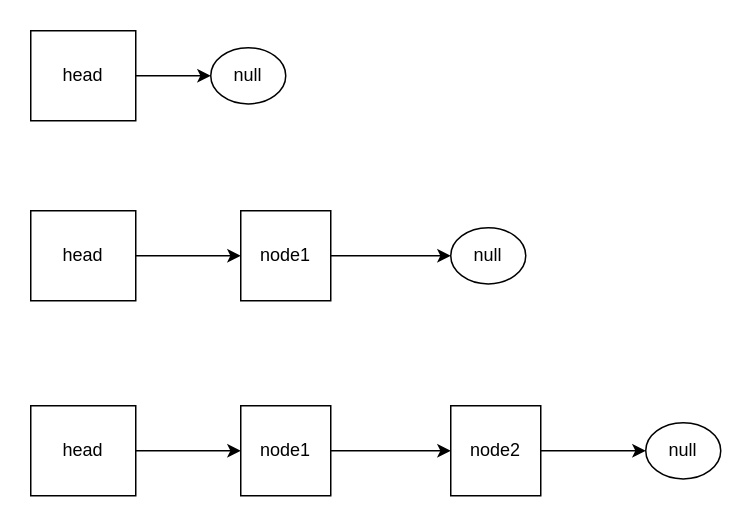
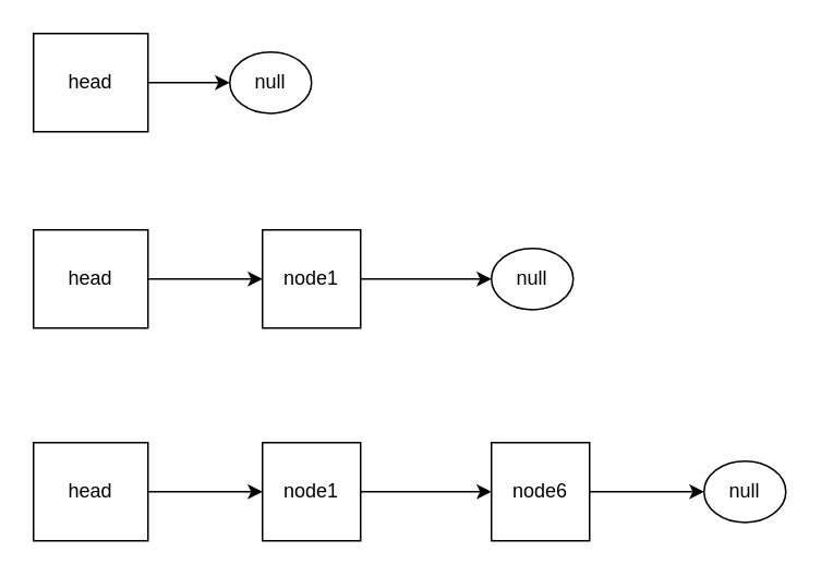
  <mxCell id="0" />
  <mxCell id="1" parent="0" />
  <mxCell id="2" style="edgeStyle=none;html=1;exitX=1;exitY=0.5;exitDx=0;exitDy=0;entryX=0;entryY=0.5;entryDx=0;entryDy=0;" edge="1" parent="1" source="3" target="9"><mxGeometry relative="1" as="geometry" /></mxCell>
  <mxCell id="3" value="node1" style="rounded=0;whiteSpace=wrap;html=1;" parent="1" vertex="1"><mxGeometry x="160" y="270" width="60" height="60" as="geometry" /></mxCell>
  <mxCell id="4" value="null" style="ellipse;whiteSpace=wrap;html=1;" parent="1" vertex="1"><mxGeometry x="430" y="281.25" width="50" height="37.5" as="geometry" /></mxCell>
  <mxCell id="5" style="edgeStyle=none;html=1;exitX=1;exitY=0.5;exitDx=0;exitDy=0;entryX=0;entryY=0.5;entryDx=0;entryDy=0;" parent="1" source="6" target="7" edge="1"><mxGeometry relative="1" as="geometry" /></mxCell>
  <mxCell id="6" value="head" style="rounded=0;whiteSpace=wrap;html=1;" parent="1" vertex="1"><mxGeometry x="20" y="20" width="70" height="60" as="geometry" /></mxCell>
  <mxCell id="7" value="null" style="ellipse;whiteSpace=wrap;html=1;" parent="1" vertex="1"><mxGeometry x="140" y="31.25" width="50" height="37.5" as="geometry" /></mxCell>
  <mxCell id="8" style="edgeStyle=none;html=1;exitX=1;exitY=0.5;exitDx=0;exitDy=0;" parent="1" source="9" target="4" edge="1"><mxGeometry relative="1" as="geometry" /></mxCell>
- <mxCell id="9" value="node2" style="rounded=0;whiteSpace=wrap;html=1;" parent="1" vertex="1"><mxGeometry x="300" y="270" width="60" height="60" as="geometry" /></mxCell>
+ <mxCell id="9" value="node6" style="rounded=0;whiteSpace=wrap;html=1;" parent="1" vertex="1"><mxGeometry x="300" y="270" width="60" height="60" as="geometry" /></mxCell>
  <mxCell id="10" style="edgeStyle=none;html=1;exitX=1;exitY=0.5;exitDx=0;exitDy=0;entryX=0;entryY=0.5;entryDx=0;entryDy=0;startArrow=none;" edge="1" parent="1" source="14" target="13"><mxGeometry relative="1" as="geometry" /></mxCell>
  <mxCell id="11" style="edgeStyle=none;html=1;exitX=1;exitY=0.5;exitDx=0;exitDy=0;entryX=0;entryY=0.5;entryDx=0;entryDy=0;" edge="1" parent="1" source="12" target="14"><mxGeometry relative="1" as="geometry" /></mxCell>
  <mxCell id="12" value="head" style="rounded=0;whiteSpace=wrap;html=1;" vertex="1" parent="1"><mxGeometry x="20" y="140" width="70" height="60" as="geometry" /></mxCell>
  <mxCell id="13" value="null" style="ellipse;whiteSpace=wrap;html=1;" vertex="1" parent="1"><mxGeometry x="300" y="151.25" width="50" height="37.5" as="geometry" /></mxCell>
  <mxCell id="14" value="node1" style="rounded=0;whiteSpace=wrap;html=1;" vertex="1" parent="1"><mxGeometry x="160" y="140" width="60" height="60" as="geometry" /></mxCell>
  <mxCell id="15" style="edgeStyle=none;html=1;exitX=1;exitY=0.5;exitDx=0;exitDy=0;entryX=0;entryY=0.5;entryDx=0;entryDy=0;" edge="1" parent="1" source="16" target="3"><mxGeometry relative="1" as="geometry" /></mxCell>
  <mxCell id="16" value="head" style="rounded=0;whiteSpace=wrap;html=1;" vertex="1" parent="1"><mxGeometry x="20" y="270" width="70" height="60" as="geometry" /></mxCell>
